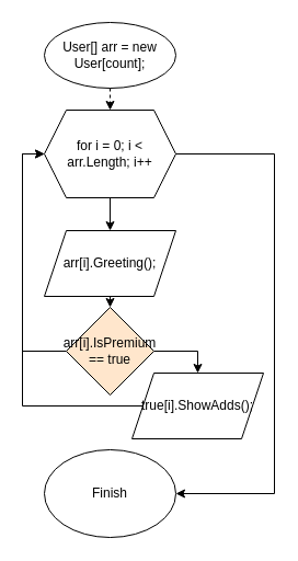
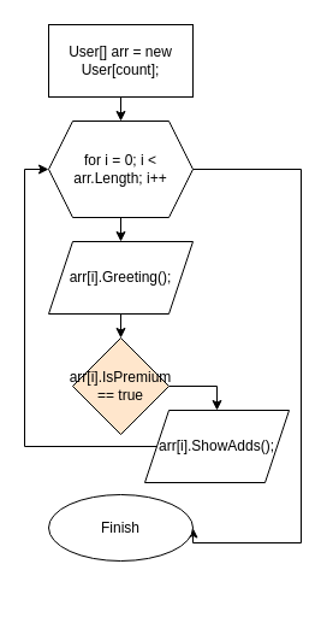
  <mxCell id="0" />
  <mxCell id="1" parent="0" />
  <mxCell id="2" style="edgeStyle=orthogonalEdgeStyle;rounded=0;orthogonalLoop=1;jettySize=auto;html=1;exitX=1;exitY=0.5;exitDx=0;exitDy=0;entryX=1;entryY=0.5;entryDx=0;entryDy=0;" edge="1" parent="1" source="4" target="14"><mxGeometry relative="1" as="geometry"><Array as="points"><mxPoint x="250" y="140" /><mxPoint x="250" y="450" /></Array></mxGeometry></mxCell>
- <mxCell id="3" value="User[] arr = new User[count];" style="ellipse;whiteSpace=wrap;html=1;" vertex="1" parent="1"><mxGeometry x="40" y="20" width="120" height="60" as="geometry" /></mxCell>
+ <mxCell id="3" value="User[] arr = new User[count];" style="rounded=0;whiteSpace=wrap;html=1;" vertex="1" parent="1"><mxGeometry x="40" y="20" width="120" height="60" as="geometry" /></mxCell>
  <mxCell id="4" value="for i = 0; i &amp;lt; arr.Length; i++" style="shape=hexagon;perimeter=hexagonPerimeter2;whiteSpace=wrap;html=1;fixedSize=1;" vertex="1" parent="1"><mxGeometry x="40" y="100" width="120" height="80" as="geometry" /></mxCell>
- <mxCell id="5" value="arr[i].Greeting();" style="shape=parallelogram;perimeter=parallelogramPerimeter;whiteSpace=wrap;html=1;fixedSize=1;" vertex="1" parent="1"><mxGeometry x="40" y="210" width="120" height="60" as="geometry" /></mxCell>
- <mxCell id="6" value="" style="endArrow=classic;html=1;rounded=0;exitX=0.5;exitY=1;exitDx=0;exitDy=0;entryX=0.5;entryY=0;entryDx=0;entryDy=0;dashed=1;" edge="1" parent="1" source="3" target="4"><mxGeometry width="50" height="50" relative="1" as="geometry"><mxPoint x="70" y="190" as="sourcePoint" /><mxPoint x="120" y="140" as="targetPoint" /></mxGeometry></mxCell>
+ <mxCell id="5" value="arr[i].Greeting();" style="shape=parallelogram;perimeter=parallelogramPerimeter;whiteSpace=wrap;html=1;fixedSize=1;" vertex="1" parent="1"><mxGeometry x="40" y="200" width="120" height="60" as="geometry" /></mxCell>
+ <mxCell id="6" value="" style="endArrow=classic;html=1;rounded=0;exitX=0.5;exitY=1;exitDx=0;exitDy=0;entryX=0.5;entryY=0;entryDx=0;entryDy=0;" edge="1" parent="1" source="3" target="4"><mxGeometry width="50" height="50" relative="1" as="geometry"><mxPoint x="70" y="190" as="sourcePoint" /><mxPoint x="120" y="140" as="targetPoint" /></mxGeometry></mxCell>
  <mxCell id="7" value="" style="endArrow=classic;html=1;rounded=0;exitX=0.5;exitY=1;exitDx=0;exitDy=0;entryX=0.5;entryY=0;entryDx=0;entryDy=0;" edge="1" parent="1" source="4" target="5"><mxGeometry width="50" height="50" relative="1" as="geometry"><mxPoint x="70" y="190" as="sourcePoint" /><mxPoint x="120" y="140" as="targetPoint" /></mxGeometry></mxCell>
- <mxCell id="8" style="edgeStyle=orthogonalEdgeStyle;rounded=0;orthogonalLoop=1;jettySize=auto;html=1;exitX=0;exitY=0.5;exitDx=0;exitDy=0;entryX=0;entryY=0.5;entryDx=0;entryDy=0;" edge="1" parent="1" source="10" target="4"><mxGeometry relative="1" as="geometry" /></mxCell>
  <mxCell id="9" style="edgeStyle=orthogonalEdgeStyle;rounded=0;orthogonalLoop=1;jettySize=auto;html=1;exitX=1;exitY=0.5;exitDx=0;exitDy=0;entryX=0.5;entryY=0;entryDx=0;entryDy=0;" edge="1" parent="1" source="10" target="13"><mxGeometry relative="1" as="geometry" /></mxCell>
  <mxCell id="10" value="arr[i].IsPremium&lt;br&gt;== true" style="rhombus;whiteSpace=wrap;html=1;fillColor=#ffe6cc;" vertex="1" parent="1"><mxGeometry x="60" y="280" width="80" height="80" as="geometry" /></mxCell>
  <mxCell id="11" value="" style="endArrow=classic;html=1;rounded=0;exitX=0.5;exitY=1;exitDx=0;exitDy=0;entryX=0.5;entryY=0;entryDx=0;entryDy=0;" edge="1" parent="1" source="5" target="10"><mxGeometry width="50" height="50" relative="1" as="geometry"><mxPoint x="70" y="190" as="sourcePoint" /><mxPoint x="120" y="140" as="targetPoint" /></mxGeometry></mxCell>
  <mxCell id="12" style="edgeStyle=orthogonalEdgeStyle;rounded=0;orthogonalLoop=1;jettySize=auto;html=1;exitX=0;exitY=0.5;exitDx=0;exitDy=0;entryX=0;entryY=0.5;entryDx=0;entryDy=0;" edge="1" parent="1" source="13" target="4"><mxGeometry relative="1" as="geometry"><Array as="points"><mxPoint x="20" y="370" /><mxPoint x="20" y="140" /></Array></mxGeometry></mxCell>
- <mxCell id="13" value="true[i].ShowAdds();" style="shape=parallelogram;perimeter=parallelogramPerimeter;whiteSpace=wrap;html=1;fixedSize=1;" vertex="1" parent="1"><mxGeometry x="120" y="340" width="120" height="60" as="geometry" /></mxCell>
- <mxCell id="14" value="Finish" style="ellipse;whiteSpace=wrap;html=1;" vertex="1" parent="1"><mxGeometry x="40" y="410" width="120" height="80" as="geometry" /></mxCell>
+ <mxCell id="13" value="arr[i].ShowAdds();" style="shape=parallelogram;perimeter=parallelogramPerimeter;whiteSpace=wrap;html=1;fixedSize=1;" vertex="1" parent="1"><mxGeometry x="120" y="340" width="120" height="60" as="geometry" /></mxCell>
+ <mxCell id="14" value="Finish" style="ellipse;whiteSpace=wrap;html=1;" vertex="1" parent="1"><mxGeometry x="40" y="410" width="120" height="55" as="geometry" /></mxCell>
